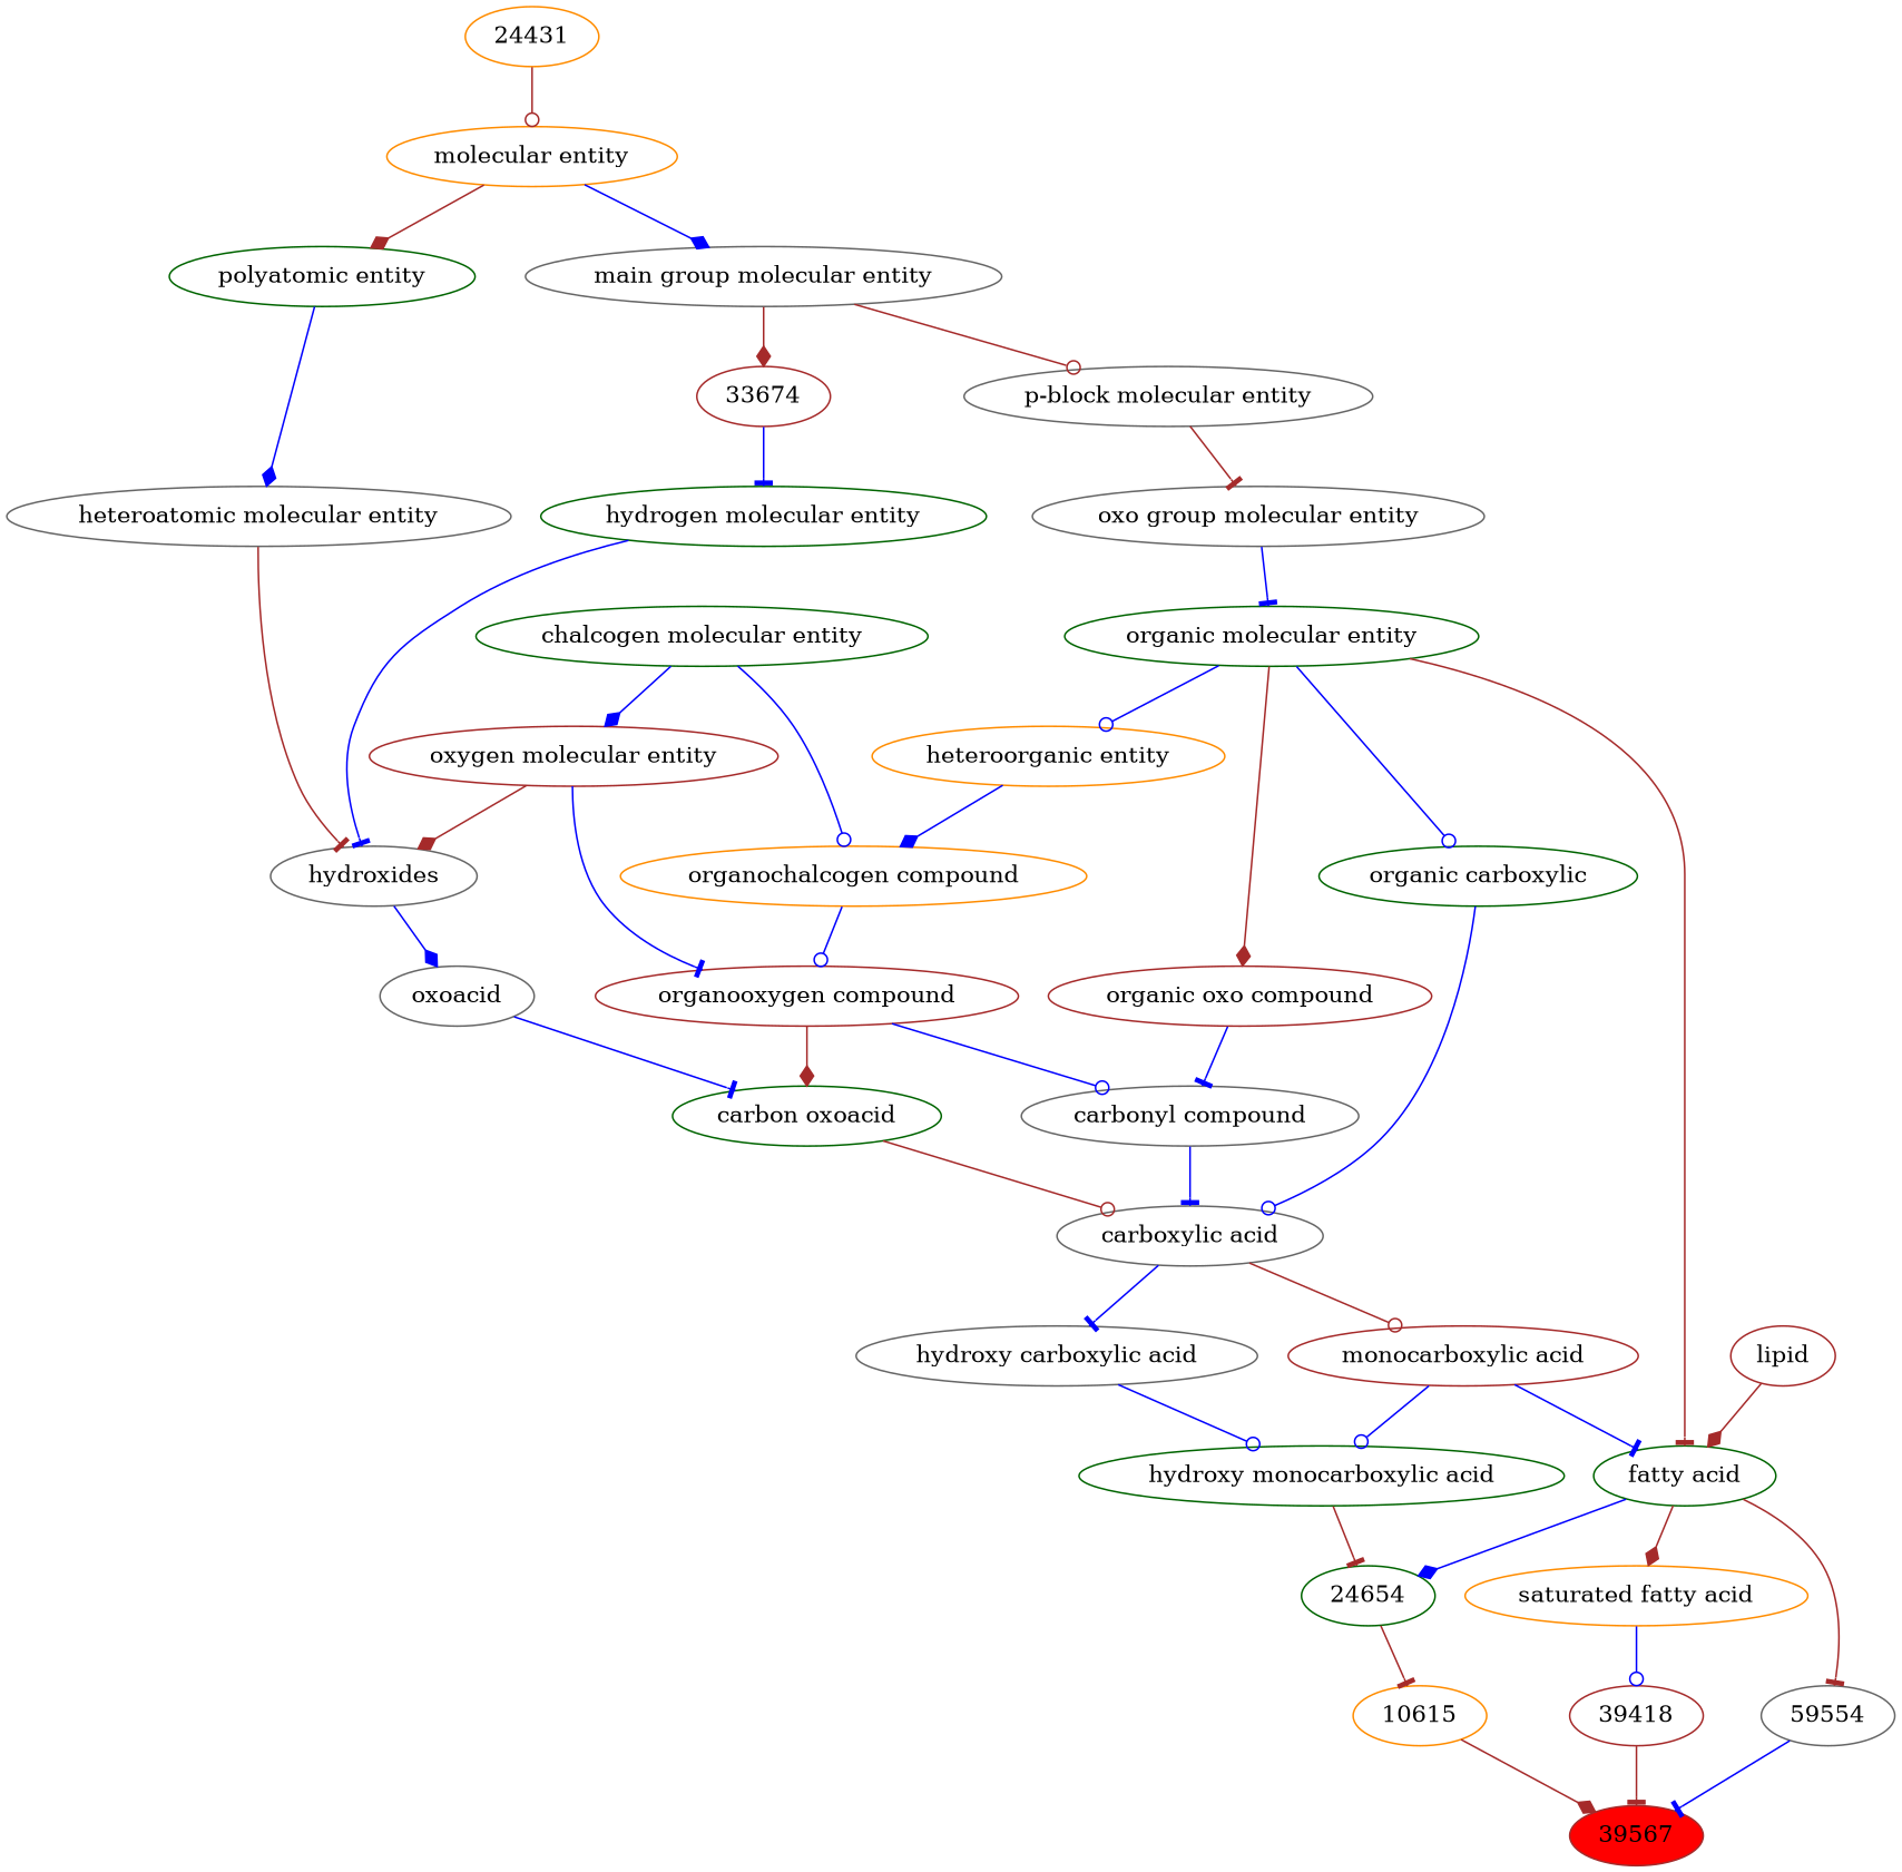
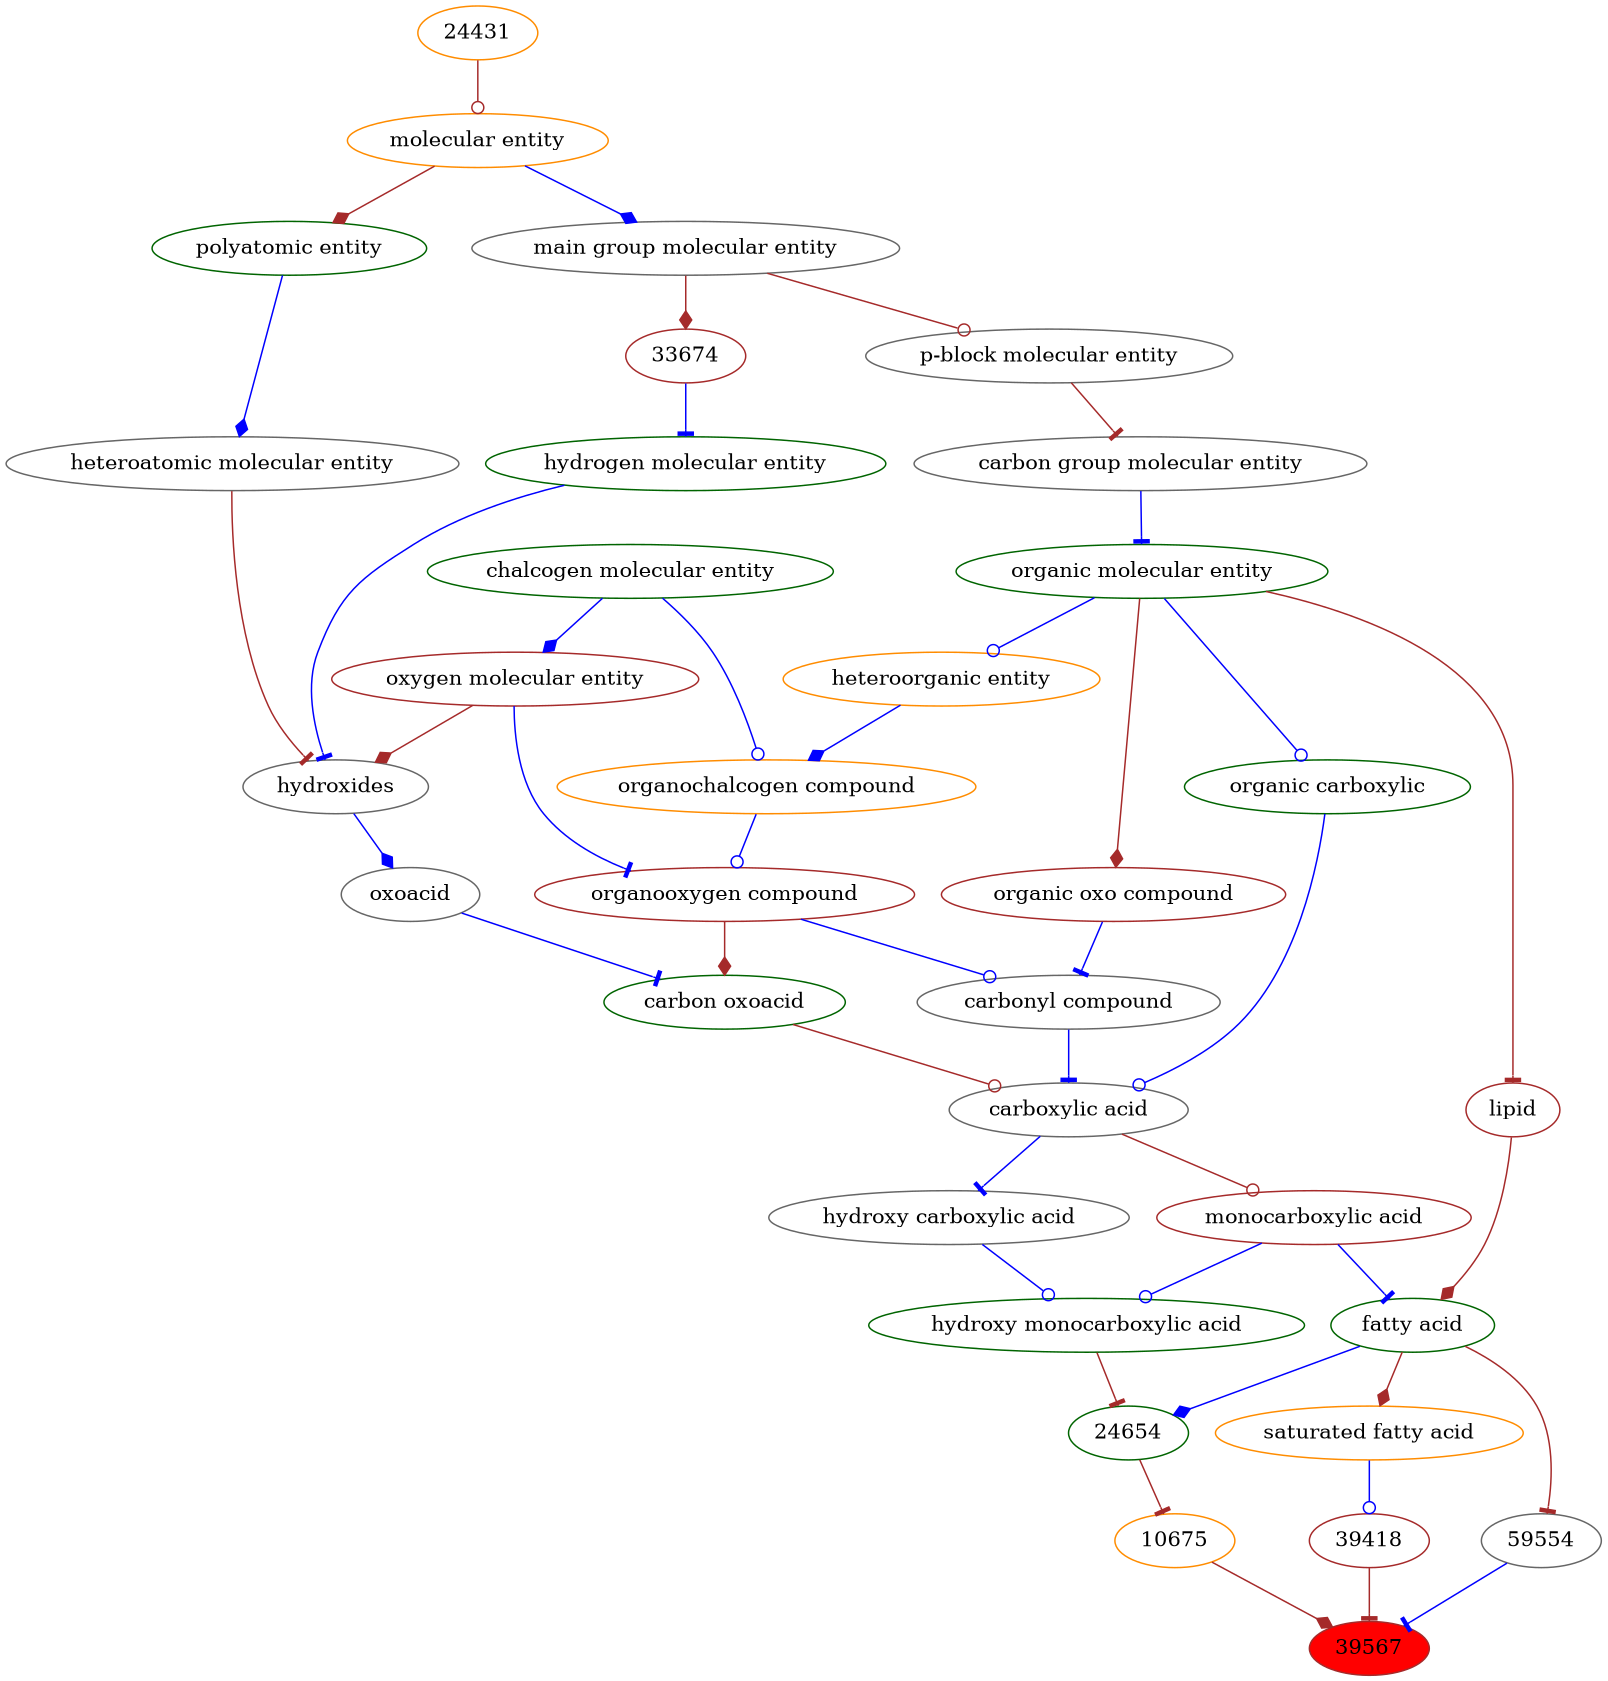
  digraph {
    node [color=gray40]
    edge [arrowhead=tee color=blue]
    n1 [color=brown fillcolor=red label=39567 style=filled]
-   n2 [color=darkorange label=10615]
+   n2 [color=darkorange label=10675]
    n3 [label=59554]
    n4 [color=brown label=39418]
    n5 [color=darkgreen label=24654]
    n6 [color=darkgreen label="fatty acid"]
    n7 [color=darkorange label="saturated fatty acid"]
    n8 [color=darkgreen label="hydroxy monocarboxylic acid"]
    n9 [color=brown label="monocarboxylic acid"]
    n10 [color=brown label=lipid]
    n11 [label="hydroxy carboxylic acid"]
    n12 [label="carboxylic acid"]
    n13 [color=darkgreen label="organic molecular entity"]
    n14 [color=darkgreen label="organic carboxylic"]
    n15 [color=brown label="organic oxo compound"]
    n16 [color=darkorange label="heteroorganic entity"]
    n17 [label="carbonyl compound"]
    n18 [color=darkorange label="organochalcogen compound"]
    n19 [color=darkgreen label="carbon oxoacid"]
-   n20 [label="oxo group molecular entity"]
+   n20 [label="carbon group molecular entity"]
    n21 [color=brown label="organooxygen compound"]
    n22 [label=oxoacid]
    n23 [label="p-block molecular entity"]
    n24 [color=darkgreen label="chalcogen molecular entity"]
    n25 [color=brown label="oxygen molecular entity"]
    n26 [label=hydroxides]
    n27 [label="main group molecular entity"]
    n28 [color=brown label=33674]
    n29 [color=darkgreen label="hydrogen molecular entity"]
    n30 [label="heteroatomic molecular entity"]
    n31 [color=darkorange label="molecular entity"]
    n32 [color=darkgreen label="polyatomic entity"]
    n33 [color=darkorange label=24431]
    n2 -> n1 [arrowhead=diamond color=brown]
    n3 -> n1
    n4 -> n1 [color=brown]
    n5 -> n2 [color=brown]
    n6 -> n3 [color=brown]
    n6 -> n5 [arrowhead=diamond]
    n6 -> n7 [arrowhead=diamond color=brown]
    n7 -> n4 [arrowhead=odot]
    n8 -> n5 [color=brown]
    n9 -> n6
    n9 -> n8 [arrowhead=odot]
    n10 -> n6 [arrowhead=diamond color=brown]
    n11 -> n8 [arrowhead=odot]
    n12 -> n9 [arrowhead=odot color=brown]
    n12 -> n11
-   n13 -> n6 [color=brown]
+   n13 -> n10 [color=brown]
    n13 -> n14 [arrowhead=odot]
    n13 -> n15 [arrowhead=diamond color=brown]
    n13 -> n16 [arrowhead=odot]
    n14 -> n12 [arrowhead=odot]
    n15 -> n17
    n16 -> n18 [arrowhead=diamond]
    n17 -> n12
    n18 -> n21 [arrowhead=odot]
    n19 -> n12 [arrowhead=odot color=brown]
    n20 -> n13
    n21 -> n17 [arrowhead=odot]
    n21 -> n19 [arrowhead=diamond color=brown]
    n22 -> n19
    n23 -> n20 [color=brown]
    n24 -> n18 [arrowhead=odot]
    n24 -> n25 [arrowhead=diamond]
    n25 -> n21
    n25 -> n26 [arrowhead=diamond color=brown]
    n26 -> n22 [arrowhead=diamond]
    n27 -> n23 [arrowhead=odot color=brown]
    n27 -> n28 [arrowhead=diamond color=brown]
    n28 -> n29
    n29 -> n26
    n30 -> n26 [color=brown]
    n31 -> n27 [arrowhead=diamond]
    n31 -> n32 [arrowhead=diamond color=brown]
    n32 -> n30 [arrowhead=diamond]
    n33 -> n31 [arrowhead=odot color=brown]
  }
